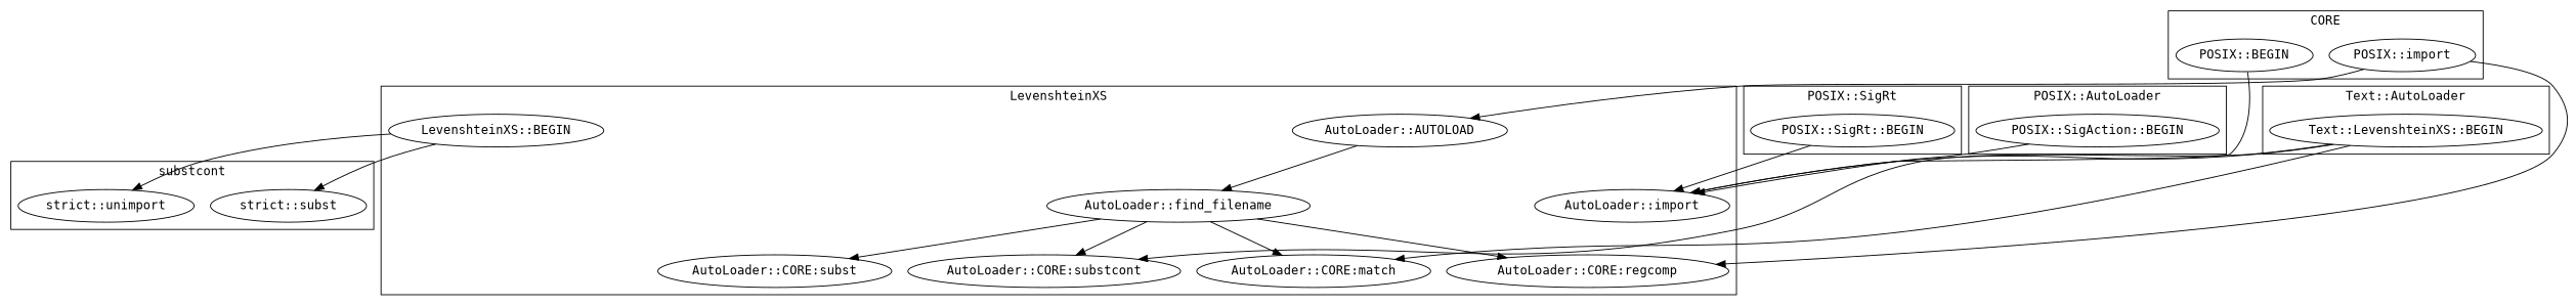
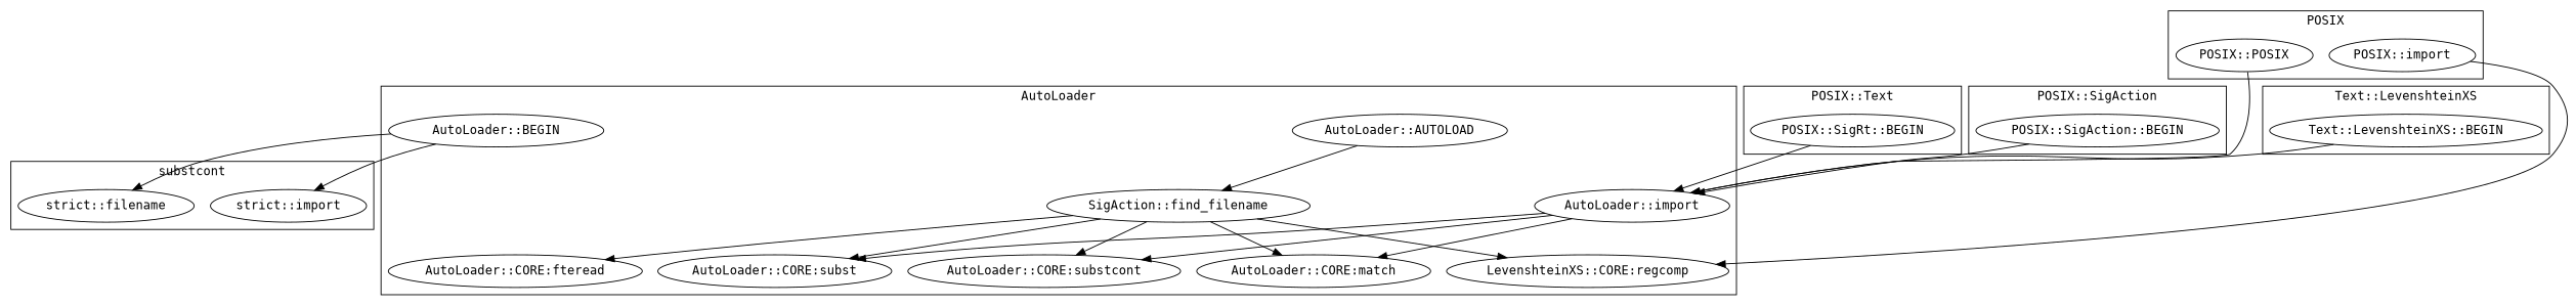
  digraph {
    fontname="DejaVu Sans Mono"
    node [fontname="DejaVu Sans Mono"]
    edge [fontname="DejaVu Sans Mono"]
    "POSIX::SigAction::BEGIN"
    "AutoLoader::CORE:match"
-   "AutoLoader::BEGIN" [label="LevenshteinXS::BEGIN"]
-   "AutoLoader::find_filename"
+   "AutoLoader::BEGIN"
+   "AutoLoader::find_filename" [label="SigAction::find_filename"]
+   "AutoLoader::CORE:fteread"
    "AutoLoader::CORE:substcont"
    "AutoLoader::import"
-   "AutoLoader::CORE:regcomp"
+   "AutoLoader::CORE:regcomp" [label="LevenshteinXS::CORE:regcomp"]
    "AutoLoader::CORE:subst"
    "AutoLoader::AUTOLOAD"
-   "strict::import" [label="strict::subst"]
-   "strict::unimport"
-   "POSIX::BEGIN"
+   "strict::import"
+   "strict::unimport" [label="strict::filename"]
+   "POSIX::BEGIN" [label="POSIX::POSIX"]
    "POSIX::import"
    "POSIX::SigRt::BEGIN"
    "Text::LevenshteinXS::BEGIN"
    subgraph cluster_1 {
-     label="POSIX::AutoLoader"
+     label="POSIX::SigAction"
      "POSIX::SigAction::BEGIN"
    }
    subgraph cluster_2 {
-     label=LevenshteinXS
+     label=AutoLoader
      "AutoLoader::CORE:match"
      "AutoLoader::BEGIN"
      "AutoLoader::find_filename"
+     "AutoLoader::CORE:fteread"
      "AutoLoader::CORE:substcont"
      "AutoLoader::import"
      "AutoLoader::CORE:regcomp"
      "AutoLoader::CORE:subst"
      "AutoLoader::AUTOLOAD"
    }
    subgraph cluster_3 {
      label=substcont
      "strict::import"
      "strict::unimport"
    }
    subgraph cluster_4 {
-     label=CORE
+     label=POSIX
      "POSIX::BEGIN"
      "POSIX::import"
    }
    subgraph cluster_5 {
-     label="POSIX::SigRt"
+     label="POSIX::Text"
      "POSIX::SigRt::BEGIN"
    }
    subgraph cluster_6 {
-     label="Text::AutoLoader"
+     label="Text::LevenshteinXS"
      "Text::LevenshteinXS::BEGIN"
    }
    "POSIX::SigAction::BEGIN" -> "AutoLoader::import"
    "AutoLoader::BEGIN" -> "strict::import"
    "AutoLoader::BEGIN" -> "strict::unimport"
    "AutoLoader::find_filename" -> "AutoLoader::CORE:match"
+   "AutoLoader::find_filename" -> "AutoLoader::CORE:fteread"
    "AutoLoader::find_filename" -> "AutoLoader::CORE:substcont"
    "AutoLoader::find_filename" -> "AutoLoader::CORE:regcomp"
    "AutoLoader::find_filename" -> "AutoLoader::CORE:subst"
-   "Text::LevenshteinXS::BEGIN" -> "AutoLoader::CORE:match"
-   "Text::LevenshteinXS::BEGIN" -> "AutoLoader::CORE:substcont"
+   "AutoLoader::import" -> "AutoLoader::CORE:match"
+   "AutoLoader::import" -> "AutoLoader::CORE:substcont"
+   "AutoLoader::import" -> "AutoLoader::CORE:subst"
    "AutoLoader::AUTOLOAD" -> "AutoLoader::find_filename"
    "POSIX::BEGIN" -> "AutoLoader::import"
    "POSIX::import" -> "AutoLoader::CORE:regcomp"
-   "POSIX::import" -> "AutoLoader::AUTOLOAD"
    "POSIX::SigRt::BEGIN" -> "AutoLoader::import"
    "Text::LevenshteinXS::BEGIN" -> "AutoLoader::import"
  }
